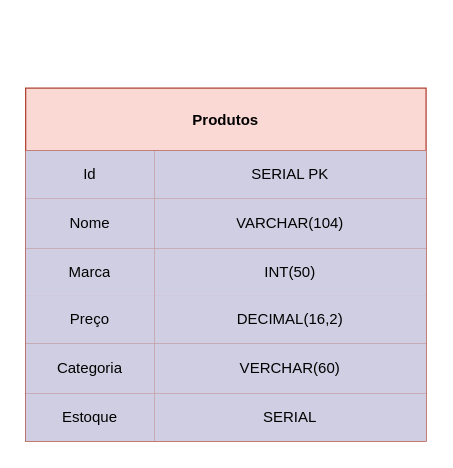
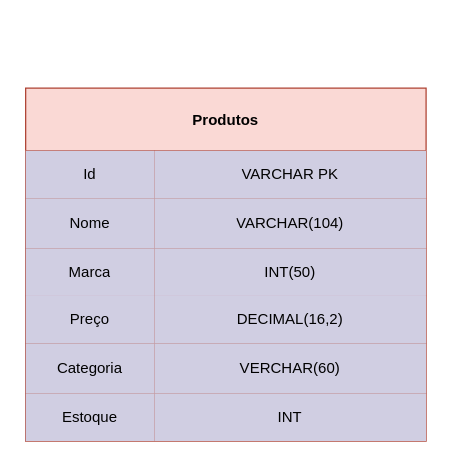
  <mxCell id="0" />
  <mxCell id="1" parent="0" />
  <mxCell id="2" value="" style="edgeStyle=none;html=1;" edge="1" parent="1"><mxGeometry relative="1" as="geometry"><mxPoint x="140" y="20" as="sourcePoint" /><mxPoint x="140" y="20" as="targetPoint" /></mxGeometry></mxCell>
  <mxCell id="3" value="Produtos" style="shape=table;startSize=50;container=1;collapsible=0;childLayout=tableLayout;fontStyle=1;fillColor=#fad9d5;strokeColor=#ae4132;" vertex="1" parent="1"><mxGeometry x="20" y="70" width="320" height="282" as="geometry" /></mxCell>
  <mxCell id="4" value="" style="shape=tableRow;horizontal=0;startSize=0;swimlaneHead=0;swimlaneBody=0;strokeColor=inherit;top=0;left=0;bottom=0;right=0;collapsible=0;dropTarget=0;fillColor=none;points=[[0,0.5],[1,0.5]];portConstraint=eastwest;" vertex="1" parent="3"><mxGeometry y="50" width="320" height="38" as="geometry" /></mxCell>
  <mxCell id="5" value="Id" style="shape=partialRectangle;html=1;whiteSpace=wrap;connectable=0;strokeColor=#56517e;overflow=hidden;fillColor=#d0cee2;top=0;left=0;bottom=0;right=0;pointerEvents=1;" vertex="1" parent="4"><mxGeometry width="103" height="38" as="geometry"><mxRectangle width="103" height="38" as="alternateBounds" /></mxGeometry></mxCell>
- <mxCell id="6" value="SERIAL PK" style="shape=partialRectangle;html=1;whiteSpace=wrap;connectable=0;strokeColor=#56517e;overflow=hidden;fillColor=#d0cee2;top=0;left=0;bottom=0;right=0;pointerEvents=1;" vertex="1" parent="4"><mxGeometry x="103" width="217" height="38" as="geometry"><mxRectangle width="217" height="38" as="alternateBounds" /></mxGeometry></mxCell>
+ <mxCell id="6" value="VARCHAR PK" style="shape=partialRectangle;html=1;whiteSpace=wrap;connectable=0;strokeColor=#56517e;overflow=hidden;fillColor=#d0cee2;top=0;left=0;bottom=0;right=0;pointerEvents=1;" vertex="1" parent="4"><mxGeometry x="103" width="217" height="38" as="geometry"><mxRectangle width="217" height="38" as="alternateBounds" /></mxGeometry></mxCell>
  <mxCell id="7" value="" style="shape=tableRow;horizontal=0;startSize=0;swimlaneHead=0;swimlaneBody=0;strokeColor=inherit;top=0;left=0;bottom=0;right=0;collapsible=0;dropTarget=0;fillColor=none;points=[[0,0.5],[1,0.5]];portConstraint=eastwest;" vertex="1" parent="3"><mxGeometry y="88" width="320" height="40" as="geometry" /></mxCell>
  <mxCell id="8" value="&lt;span style=&quot;color: rgb(0, 0, 0);&quot;&gt;Nome&lt;/span&gt;" style="shape=partialRectangle;html=1;whiteSpace=wrap;connectable=0;strokeColor=#56517e;overflow=hidden;fillColor=#d0cee2;top=0;left=0;bottom=0;right=0;pointerEvents=1;" vertex="1" parent="7"><mxGeometry width="103" height="40" as="geometry"><mxRectangle width="103" height="40" as="alternateBounds" /></mxGeometry></mxCell>
  <mxCell id="9" value="VARCHAR(104)" style="shape=partialRectangle;html=1;whiteSpace=wrap;connectable=0;strokeColor=#56517e;overflow=hidden;fillColor=#d0cee2;top=0;left=0;bottom=0;right=0;pointerEvents=1;" vertex="1" parent="7"><mxGeometry x="103" width="217" height="40" as="geometry"><mxRectangle width="217" height="40" as="alternateBounds" /></mxGeometry></mxCell>
  <mxCell id="10" value="" style="shape=tableRow;horizontal=0;startSize=0;swimlaneHead=0;swimlaneBody=0;strokeColor=inherit;top=0;left=0;bottom=0;right=0;collapsible=0;dropTarget=0;fillColor=none;points=[[0,0.5],[1,0.5]];portConstraint=eastwest;" vertex="1" parent="3"><mxGeometry y="128" width="320" height="38" as="geometry" /></mxCell>
  <mxCell id="11" value="&lt;span style=&quot;color: rgb(0, 0, 0);&quot;&gt;Marca&lt;/span&gt;" style="shape=partialRectangle;html=1;whiteSpace=wrap;connectable=0;strokeColor=#56517e;overflow=hidden;fillColor=#d0cee2;top=0;left=0;bottom=0;right=0;pointerEvents=1;" vertex="1" parent="10"><mxGeometry width="103" height="38" as="geometry"><mxRectangle width="103" height="38" as="alternateBounds" /></mxGeometry></mxCell>
  <mxCell id="12" value="INT(50)" style="shape=partialRectangle;html=1;whiteSpace=wrap;connectable=0;strokeColor=#56517e;overflow=hidden;fillColor=#d0cee2;top=0;left=0;bottom=0;right=0;pointerEvents=1;" vertex="1" parent="10"><mxGeometry x="103" width="217" height="38" as="geometry"><mxRectangle width="217" height="38" as="alternateBounds" /></mxGeometry></mxCell>
  <mxCell id="13" value="" style="shape=tableRow;horizontal=0;startSize=0;swimlaneHead=0;swimlaneBody=0;strokeColor=inherit;top=0;left=0;bottom=0;right=0;collapsible=0;dropTarget=0;fillColor=none;points=[[0,0.5],[1,0.5]];portConstraint=eastwest;" vertex="1" parent="3"><mxGeometry y="166" width="320" height="38" as="geometry" /></mxCell>
  <mxCell id="14" value="&lt;span style=&quot;color: rgb(0, 0, 0);&quot;&gt;Preço&lt;/span&gt;" style="shape=partialRectangle;html=1;whiteSpace=wrap;connectable=0;strokeColor=#56517e;overflow=hidden;fillColor=#d0cee2;top=0;left=0;bottom=0;right=0;pointerEvents=1;" vertex="1" parent="13"><mxGeometry width="103" height="38" as="geometry"><mxRectangle width="103" height="38" as="alternateBounds" /></mxGeometry></mxCell>
  <mxCell id="15" value="DECIMAL(16,2)" style="shape=partialRectangle;html=1;whiteSpace=wrap;connectable=0;strokeColor=#56517e;overflow=hidden;fillColor=#d0cee2;top=0;left=0;bottom=0;right=0;pointerEvents=1;" vertex="1" parent="13"><mxGeometry x="103" width="217" height="38" as="geometry"><mxRectangle width="217" height="38" as="alternateBounds" /></mxGeometry></mxCell>
  <mxCell id="16" value="" style="shape=tableRow;horizontal=0;startSize=0;swimlaneHead=0;swimlaneBody=0;strokeColor=inherit;top=0;left=0;bottom=0;right=0;collapsible=0;dropTarget=0;fillColor=none;points=[[0,0.5],[1,0.5]];portConstraint=eastwest;" vertex="1" parent="3"><mxGeometry y="204" width="320" height="40" as="geometry" /></mxCell>
  <mxCell id="17" value="&lt;span style=&quot;color: rgb(0, 0, 0);&quot;&gt;Categoria&lt;/span&gt;" style="shape=partialRectangle;html=1;whiteSpace=wrap;connectable=0;strokeColor=#56517e;overflow=hidden;fillColor=#d0cee2;top=0;left=0;bottom=0;right=0;pointerEvents=1;" vertex="1" parent="16"><mxGeometry width="103" height="40" as="geometry"><mxRectangle width="103" height="40" as="alternateBounds" /></mxGeometry></mxCell>
  <mxCell id="18" value="VERCHAR(60)" style="shape=partialRectangle;html=1;whiteSpace=wrap;connectable=0;strokeColor=#56517e;overflow=hidden;fillColor=#d0cee2;top=0;left=0;bottom=0;right=0;pointerEvents=1;" vertex="1" parent="16"><mxGeometry x="103" width="217" height="40" as="geometry"><mxRectangle width="217" height="40" as="alternateBounds" /></mxGeometry></mxCell>
  <mxCell id="19" value="" style="shape=tableRow;horizontal=0;startSize=0;swimlaneHead=0;swimlaneBody=0;strokeColor=inherit;top=0;left=0;bottom=0;right=0;collapsible=0;dropTarget=0;fillColor=none;points=[[0,0.5],[1,0.5]];portConstraint=eastwest;" vertex="1" parent="3"><mxGeometry y="244" width="320" height="38" as="geometry" /></mxCell>
  <mxCell id="20" value="Estoque" style="shape=partialRectangle;html=1;whiteSpace=wrap;connectable=0;strokeColor=#56517e;overflow=hidden;fillColor=#d0cee2;top=0;left=0;bottom=0;right=0;pointerEvents=1;" vertex="1" parent="19"><mxGeometry width="103" height="38" as="geometry"><mxRectangle width="103" height="38" as="alternateBounds" /></mxGeometry></mxCell>
- <mxCell id="21" value="SERIAL" style="shape=partialRectangle;html=1;whiteSpace=wrap;connectable=0;strokeColor=#56517e;overflow=hidden;fillColor=#d0cee2;top=0;left=0;bottom=0;right=0;pointerEvents=1;" vertex="1" parent="19"><mxGeometry x="103" width="217" height="38" as="geometry"><mxRectangle width="217" height="38" as="alternateBounds" /></mxGeometry></mxCell>
+ <mxCell id="21" value="INT" style="shape=partialRectangle;html=1;whiteSpace=wrap;connectable=0;strokeColor=#56517e;overflow=hidden;fillColor=#d0cee2;top=0;left=0;bottom=0;right=0;pointerEvents=1;" vertex="1" parent="19"><mxGeometry x="103" width="217" height="38" as="geometry"><mxRectangle width="217" height="38" as="alternateBounds" /></mxGeometry></mxCell>
